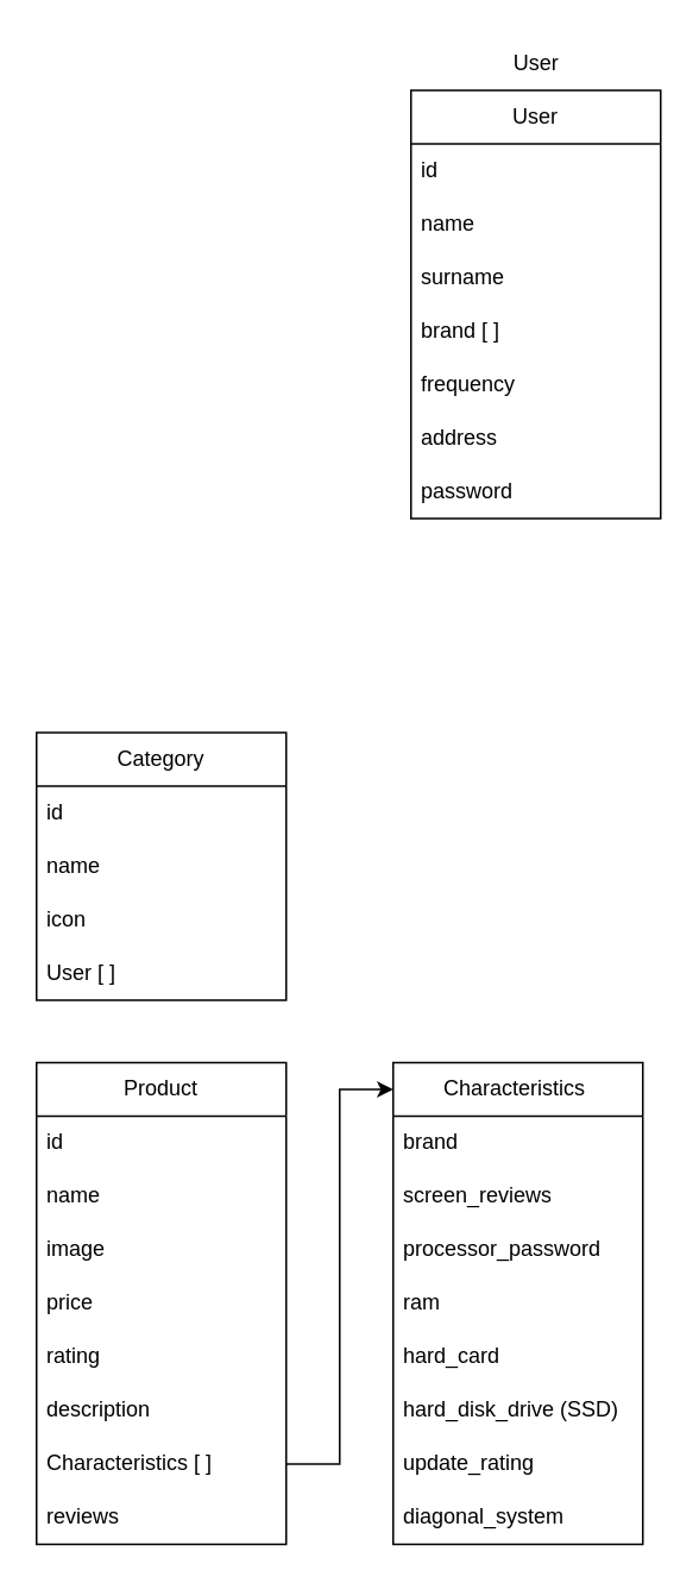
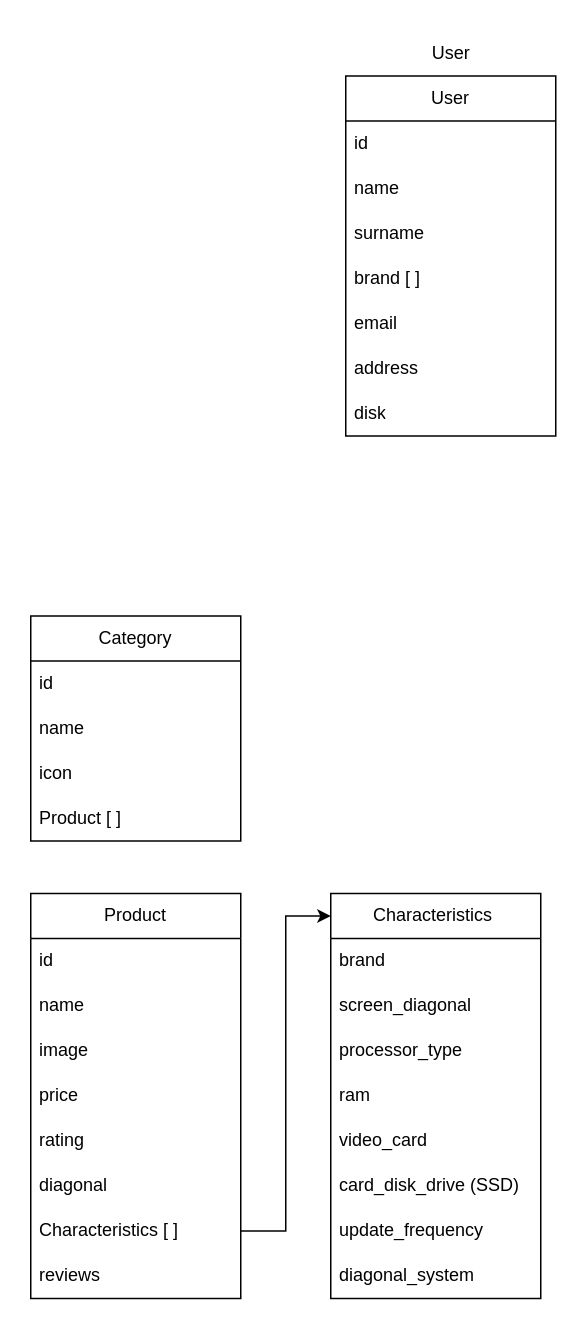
  <mxCell id="0" />
  <mxCell id="1" parent="0" />
  <mxCell id="2" value="Category" style="swimlane;fontStyle=0;childLayout=stackLayout;horizontal=1;startSize=30;horizontalStack=0;resizeParent=1;resizeParentMax=0;resizeLast=0;collapsible=1;marginBottom=0;whiteSpace=wrap;html=1;" parent="1" vertex="1"><mxGeometry x="20" y="410" width="140" height="150" as="geometry" /></mxCell>
  <mxCell id="3" value="id" style="text;strokeColor=none;fillColor=none;align=left;verticalAlign=middle;spacingLeft=4;spacingRight=4;overflow=hidden;points=[[0,0.5],[1,0.5]];portConstraint=eastwest;rotatable=0;whiteSpace=wrap;html=1;" parent="2" vertex="1"><mxGeometry y="30" width="140" height="30" as="geometry" /></mxCell>
  <mxCell id="4" value="name" style="text;strokeColor=none;fillColor=none;align=left;verticalAlign=middle;spacingLeft=4;spacingRight=4;overflow=hidden;points=[[0,0.5],[1,0.5]];portConstraint=eastwest;rotatable=0;whiteSpace=wrap;html=1;" parent="2" vertex="1"><mxGeometry y="60" width="140" height="30" as="geometry" /></mxCell>
  <mxCell id="5" value="icon" style="text;strokeColor=none;fillColor=none;align=left;verticalAlign=middle;spacingLeft=4;spacingRight=4;overflow=hidden;points=[[0,0.5],[1,0.5]];portConstraint=eastwest;rotatable=0;whiteSpace=wrap;html=1;" parent="2" vertex="1"><mxGeometry y="90" width="140" height="30" as="geometry" /></mxCell>
- <mxCell id="6" value="User [ ]&amp;nbsp;" style="text;strokeColor=none;fillColor=none;align=left;verticalAlign=middle;spacingLeft=4;spacingRight=4;overflow=hidden;points=[[0,0.5],[1,0.5]];portConstraint=eastwest;rotatable=0;whiteSpace=wrap;html=1;" parent="2" vertex="1"><mxGeometry y="120" width="140" height="30" as="geometry" /></mxCell>
+ <mxCell id="6" value="Product [ ]&amp;nbsp;" style="text;strokeColor=none;fillColor=none;align=left;verticalAlign=middle;spacingLeft=4;spacingRight=4;overflow=hidden;points=[[0,0.5],[1,0.5]];portConstraint=eastwest;rotatable=0;whiteSpace=wrap;html=1;" parent="2" vertex="1"><mxGeometry y="120" width="140" height="30" as="geometry" /></mxCell>
  <mxCell id="7" value="User" style="swimlane;fontStyle=0;childLayout=stackLayout;horizontal=1;startSize=30;horizontalStack=0;resizeParent=1;resizeParentMax=0;resizeLast=0;collapsible=1;marginBottom=0;whiteSpace=wrap;html=1;" parent="1" vertex="1"><mxGeometry x="230" y="50" width="140" height="240" as="geometry" /></mxCell>
  <mxCell id="8" value="id" style="text;strokeColor=none;fillColor=none;align=left;verticalAlign=middle;spacingLeft=4;spacingRight=4;overflow=hidden;points=[[0,0.5],[1,0.5]];portConstraint=eastwest;rotatable=0;whiteSpace=wrap;html=1;" parent="7" vertex="1"><mxGeometry y="30" width="140" height="30" as="geometry" /></mxCell>
  <mxCell id="9" value="name" style="text;strokeColor=none;fillColor=none;align=left;verticalAlign=middle;spacingLeft=4;spacingRight=4;overflow=hidden;points=[[0,0.5],[1,0.5]];portConstraint=eastwest;rotatable=0;whiteSpace=wrap;html=1;" parent="7" vertex="1"><mxGeometry y="60" width="140" height="30" as="geometry" /></mxCell>
  <mxCell id="10" value="surname" style="text;strokeColor=none;fillColor=none;align=left;verticalAlign=middle;spacingLeft=4;spacingRight=4;overflow=hidden;points=[[0,0.5],[1,0.5]];portConstraint=eastwest;rotatable=0;whiteSpace=wrap;html=1;" parent="7" vertex="1"><mxGeometry y="90" width="140" height="30" as="geometry" /></mxCell>
  <mxCell id="11" value="brand [ ]" style="text;strokeColor=none;fillColor=none;align=left;verticalAlign=middle;spacingLeft=4;spacingRight=4;overflow=hidden;points=[[0,0.5],[1,0.5]];portConstraint=eastwest;rotatable=0;whiteSpace=wrap;html=1;" parent="7" vertex="1"><mxGeometry y="120" width="140" height="30" as="geometry" /></mxCell>
- <mxCell id="12" value="frequency" style="text;strokeColor=none;fillColor=none;align=left;verticalAlign=middle;spacingLeft=4;spacingRight=4;overflow=hidden;points=[[0,0.5],[1,0.5]];portConstraint=eastwest;rotatable=0;whiteSpace=wrap;html=1;" parent="7" vertex="1"><mxGeometry y="150" width="140" height="30" as="geometry" /></mxCell>
+ <mxCell id="12" value="email" style="text;strokeColor=none;fillColor=none;align=left;verticalAlign=middle;spacingLeft=4;spacingRight=4;overflow=hidden;points=[[0,0.5],[1,0.5]];portConstraint=eastwest;rotatable=0;whiteSpace=wrap;html=1;" parent="7" vertex="1"><mxGeometry y="150" width="140" height="30" as="geometry" /></mxCell>
  <mxCell id="13" value="address" style="text;strokeColor=none;fillColor=none;align=left;verticalAlign=middle;spacingLeft=4;spacingRight=4;overflow=hidden;points=[[0,0.5],[1,0.5]];portConstraint=eastwest;rotatable=0;whiteSpace=wrap;html=1;" parent="7" vertex="1"><mxGeometry y="180" width="140" height="30" as="geometry" /></mxCell>
- <mxCell id="14" value="password" style="text;strokeColor=none;fillColor=none;align=left;verticalAlign=middle;spacingLeft=4;spacingRight=4;overflow=hidden;points=[[0,0.5],[1,0.5]];portConstraint=eastwest;rotatable=0;whiteSpace=wrap;html=1;" parent="7" vertex="1"><mxGeometry y="210" width="140" height="30" as="geometry" /></mxCell>
+ <mxCell id="14" value="disk" style="text;strokeColor=none;fillColor=none;align=left;verticalAlign=middle;spacingLeft=4;spacingRight=4;overflow=hidden;points=[[0,0.5],[1,0.5]];portConstraint=eastwest;rotatable=0;whiteSpace=wrap;html=1;" parent="7" vertex="1"><mxGeometry y="210" width="140" height="30" as="geometry" /></mxCell>
  <mxCell id="15" value="User" style="text;html=1;align=center;verticalAlign=middle;resizable=0;points=[];autosize=1;strokeColor=none;fillColor=none;" parent="1" vertex="1"><mxGeometry x="275" y="20" width="50" height="30" as="geometry" /></mxCell>
  <mxCell id="16" value="Product" style="swimlane;fontStyle=0;childLayout=stackLayout;horizontal=1;startSize=30;horizontalStack=0;resizeParent=1;resizeParentMax=0;resizeLast=0;collapsible=1;marginBottom=0;whiteSpace=wrap;html=1;" parent="1" vertex="1"><mxGeometry x="20" y="595" width="140" height="270" as="geometry" /></mxCell>
  <mxCell id="17" value="id" style="text;strokeColor=none;fillColor=none;align=left;verticalAlign=middle;spacingLeft=4;spacingRight=4;overflow=hidden;points=[[0,0.5],[1,0.5]];portConstraint=eastwest;rotatable=0;whiteSpace=wrap;html=1;" parent="16" vertex="1"><mxGeometry y="30" width="140" height="30" as="geometry" /></mxCell>
  <mxCell id="18" value="name" style="text;strokeColor=none;fillColor=none;align=left;verticalAlign=middle;spacingLeft=4;spacingRight=4;overflow=hidden;points=[[0,0.5],[1,0.5]];portConstraint=eastwest;rotatable=0;whiteSpace=wrap;html=1;" parent="16" vertex="1"><mxGeometry y="60" width="140" height="30" as="geometry" /></mxCell>
  <mxCell id="19" value="image" style="text;strokeColor=none;fillColor=none;align=left;verticalAlign=middle;spacingLeft=4;spacingRight=4;overflow=hidden;points=[[0,0.5],[1,0.5]];portConstraint=eastwest;rotatable=0;whiteSpace=wrap;html=1;" parent="16" vertex="1"><mxGeometry y="90" width="140" height="30" as="geometry" /></mxCell>
  <mxCell id="20" value="price" style="text;strokeColor=none;fillColor=none;align=left;verticalAlign=middle;spacingLeft=4;spacingRight=4;overflow=hidden;points=[[0,0.5],[1,0.5]];portConstraint=eastwest;rotatable=0;whiteSpace=wrap;html=1;" parent="16" vertex="1"><mxGeometry y="120" width="140" height="30" as="geometry" /></mxCell>
  <mxCell id="21" value="rating" style="text;strokeColor=none;fillColor=none;align=left;verticalAlign=middle;spacingLeft=4;spacingRight=4;overflow=hidden;points=[[0,0.5],[1,0.5]];portConstraint=eastwest;rotatable=0;whiteSpace=wrap;html=1;" parent="16" vertex="1"><mxGeometry y="150" width="140" height="30" as="geometry" /></mxCell>
- <mxCell id="22" value="description" style="text;strokeColor=none;fillColor=none;align=left;verticalAlign=middle;spacingLeft=4;spacingRight=4;overflow=hidden;points=[[0,0.5],[1,0.5]];portConstraint=eastwest;rotatable=0;whiteSpace=wrap;html=1;" parent="16" vertex="1"><mxGeometry y="180" width="140" height="30" as="geometry" /></mxCell>
+ <mxCell id="22" value="diagonal" style="text;strokeColor=none;fillColor=none;align=left;verticalAlign=middle;spacingLeft=4;spacingRight=4;overflow=hidden;points=[[0,0.5],[1,0.5]];portConstraint=eastwest;rotatable=0;whiteSpace=wrap;html=1;" parent="16" vertex="1"><mxGeometry y="180" width="140" height="30" as="geometry" /></mxCell>
  <mxCell id="23" value="Characteristics [ ]" style="text;strokeColor=none;fillColor=none;align=left;verticalAlign=middle;spacingLeft=4;spacingRight=4;overflow=hidden;points=[[0,0.5],[1,0.5]];portConstraint=eastwest;rotatable=0;whiteSpace=wrap;html=1;" parent="16" vertex="1"><mxGeometry y="210" width="140" height="30" as="geometry" /></mxCell>
  <mxCell id="24" value="reviews" style="text;strokeColor=none;fillColor=none;align=left;verticalAlign=middle;spacingLeft=4;spacingRight=4;overflow=hidden;points=[[0,0.5],[1,0.5]];portConstraint=eastwest;rotatable=0;whiteSpace=wrap;html=1;" parent="16" vertex="1"><mxGeometry y="240" width="140" height="30" as="geometry" /></mxCell>
  <mxCell id="25" value="Characteristics&amp;nbsp;" style="swimlane;fontStyle=0;childLayout=stackLayout;horizontal=1;startSize=30;horizontalStack=0;resizeParent=1;resizeParentMax=0;resizeLast=0;collapsible=1;marginBottom=0;whiteSpace=wrap;html=1;" parent="1" vertex="1"><mxGeometry x="220" y="595" width="140" height="270" as="geometry" /></mxCell>
  <mxCell id="26" value="brand" style="text;strokeColor=none;fillColor=none;align=left;verticalAlign=middle;spacingLeft=4;spacingRight=4;overflow=hidden;points=[[0,0.5],[1,0.5]];portConstraint=eastwest;rotatable=0;whiteSpace=wrap;html=1;" parent="25" vertex="1"><mxGeometry y="30" width="140" height="30" as="geometry" /></mxCell>
- <mxCell id="27" value="screen_reviews" style="text;strokeColor=none;fillColor=none;align=left;verticalAlign=middle;spacingLeft=4;spacingRight=4;overflow=hidden;points=[[0,0.5],[1,0.5]];portConstraint=eastwest;rotatable=0;whiteSpace=wrap;html=1;" parent="25" vertex="1"><mxGeometry y="60" width="140" height="30" as="geometry" /></mxCell>
- <mxCell id="28" value="processor_password" style="text;strokeColor=none;fillColor=none;align=left;verticalAlign=middle;spacingLeft=4;spacingRight=4;overflow=hidden;points=[[0,0.5],[1,0.5]];portConstraint=eastwest;rotatable=0;whiteSpace=wrap;html=1;" parent="25" vertex="1"><mxGeometry y="90" width="140" height="30" as="geometry" /></mxCell>
+ <mxCell id="27" value="screen_diagonal" style="text;strokeColor=none;fillColor=none;align=left;verticalAlign=middle;spacingLeft=4;spacingRight=4;overflow=hidden;points=[[0,0.5],[1,0.5]];portConstraint=eastwest;rotatable=0;whiteSpace=wrap;html=1;" parent="25" vertex="1"><mxGeometry y="60" width="140" height="30" as="geometry" /></mxCell>
+ <mxCell id="28" value="processor_type" style="text;strokeColor=none;fillColor=none;align=left;verticalAlign=middle;spacingLeft=4;spacingRight=4;overflow=hidden;points=[[0,0.5],[1,0.5]];portConstraint=eastwest;rotatable=0;whiteSpace=wrap;html=1;" parent="25" vertex="1"><mxGeometry y="90" width="140" height="30" as="geometry" /></mxCell>
  <mxCell id="29" value="ram" style="text;strokeColor=none;fillColor=none;align=left;verticalAlign=middle;spacingLeft=4;spacingRight=4;overflow=hidden;points=[[0,0.5],[1,0.5]];portConstraint=eastwest;rotatable=0;whiteSpace=wrap;html=1;" parent="25" vertex="1"><mxGeometry y="120" width="140" height="30" as="geometry" /></mxCell>
- <mxCell id="30" value="hard_card" style="text;strokeColor=none;fillColor=none;align=left;verticalAlign=middle;spacingLeft=4;spacingRight=4;overflow=hidden;points=[[0,0.5],[1,0.5]];portConstraint=eastwest;rotatable=0;whiteSpace=wrap;html=1;" parent="25" vertex="1"><mxGeometry y="150" width="140" height="30" as="geometry" /></mxCell>
- <mxCell id="31" value="hard_disk_drive (SSD)" style="text;strokeColor=none;fillColor=none;align=left;verticalAlign=middle;spacingLeft=4;spacingRight=4;overflow=hidden;points=[[0,0.5],[1,0.5]];portConstraint=eastwest;rotatable=0;whiteSpace=wrap;html=1;" parent="25" vertex="1"><mxGeometry y="180" width="140" height="30" as="geometry" /></mxCell>
- <mxCell id="32" value="update_rating" style="text;strokeColor=none;fillColor=none;align=left;verticalAlign=middle;spacingLeft=4;spacingRight=4;overflow=hidden;points=[[0,0.5],[1,0.5]];portConstraint=eastwest;rotatable=0;whiteSpace=wrap;html=1;" parent="25" vertex="1"><mxGeometry y="210" width="140" height="30" as="geometry" /></mxCell>
+ <mxCell id="30" value="video_card" style="text;strokeColor=none;fillColor=none;align=left;verticalAlign=middle;spacingLeft=4;spacingRight=4;overflow=hidden;points=[[0,0.5],[1,0.5]];portConstraint=eastwest;rotatable=0;whiteSpace=wrap;html=1;" parent="25" vertex="1"><mxGeometry y="150" width="140" height="30" as="geometry" /></mxCell>
+ <mxCell id="31" value="card_disk_drive (SSD)" style="text;strokeColor=none;fillColor=none;align=left;verticalAlign=middle;spacingLeft=4;spacingRight=4;overflow=hidden;points=[[0,0.5],[1,0.5]];portConstraint=eastwest;rotatable=0;whiteSpace=wrap;html=1;" parent="25" vertex="1"><mxGeometry y="180" width="140" height="30" as="geometry" /></mxCell>
+ <mxCell id="32" value="update_frequency" style="text;strokeColor=none;fillColor=none;align=left;verticalAlign=middle;spacingLeft=4;spacingRight=4;overflow=hidden;points=[[0,0.5],[1,0.5]];portConstraint=eastwest;rotatable=0;whiteSpace=wrap;html=1;" parent="25" vertex="1"><mxGeometry y="210" width="140" height="30" as="geometry" /></mxCell>
  <mxCell id="33" value="diagonal_system" style="text;strokeColor=none;fillColor=none;align=left;verticalAlign=middle;spacingLeft=4;spacingRight=4;overflow=hidden;points=[[0,0.5],[1,0.5]];portConstraint=eastwest;rotatable=0;whiteSpace=wrap;html=1;" parent="25" vertex="1"><mxGeometry y="240" width="140" height="30" as="geometry" /></mxCell>
  <mxCell id="34" value="" style="endArrow=classic;html=1;rounded=0;exitX=1;exitY=0.5;exitDx=0;exitDy=0;" parent="1" source="23" edge="1"><mxGeometry width="50" height="50" relative="1" as="geometry"><mxPoint x="170" y="660" as="sourcePoint" /><mxPoint x="220" y="610" as="targetPoint" /><Array as="points"><mxPoint x="190" y="820" /><mxPoint x="190" y="610" /></Array></mxGeometry></mxCell>
